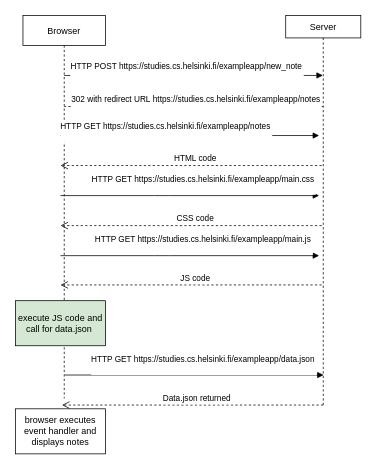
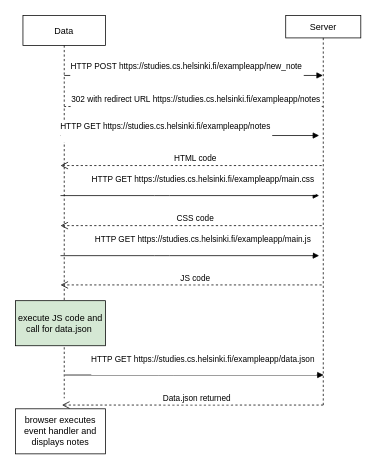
  <mxCell id="0" />
  <mxCell id="1" parent="0" />
- <mxCell id="2" value="Browser" style="shape=umlLifeline;perimeter=lifelinePerimeter;container=1;collapsible=0;recursiveResize=0;rounded=0;shadow=0;strokeWidth=1;" parent="1" vertex="1"><mxGeometry x="30" y="20" width="110" height="510" as="geometry" /></mxCell>
+ <mxCell id="2" value="Data" style="shape=umlLifeline;perimeter=lifelinePerimeter;container=1;collapsible=0;recursiveResize=0;rounded=0;shadow=0;strokeWidth=1;" parent="1" vertex="1"><mxGeometry x="30" y="20" width="110" height="510" as="geometry" /></mxCell>
  <mxCell id="3" value="execute JS code and call for data.json&amp;nbsp;" style="rounded=0;whiteSpace=wrap;html=1;fontColor=#000000;fillColor=#d5e8d4;" parent="2" vertex="1"><mxGeometry x="-10" y="380" width="120" height="60" as="geometry" /></mxCell>
  <mxCell id="4" value="Server" style="shape=umlLifeline;perimeter=lifelinePerimeter;container=1;collapsible=0;recursiveResize=0;rounded=0;shadow=0;strokeWidth=1;size=30;" parent="1" vertex="1"><mxGeometry x="380" y="20" width="100" height="520" as="geometry" /></mxCell>
  <mxCell id="5" value="HTTP POST https://studies.cs.helsinki.fi/exampleapp/new_note&#10; " style="verticalAlign=bottom;endArrow=block;shadow=0;strokeWidth=1;fontColor=#000000;" parent="1" target="4" edge="1"><mxGeometry x="-0.051" y="-10" relative="1" as="geometry"><mxPoint x="85" y="100" as="sourcePoint" /><mxPoint x="255" y="100" as="targetPoint" /><Array as="points"><mxPoint x="220" y="100" /></Array><mxPoint as="offset" /></mxGeometry></mxCell>
  <mxCell id="6" value="302 with redirect URL https://studies.cs.helsinki.fi/exampleapp/notes&#10; " style="verticalAlign=bottom;endArrow=none;dashed=1;endSize=8;shadow=0;strokeWidth=1;entryX=0.5;entryY=0.238;entryDx=0;entryDy=0;entryPerimeter=0;" parent="1" source="4" target="2" edge="1"><mxGeometry x="-0.021" y="12" relative="1" as="geometry"><mxPoint x="265" y="226" as="targetPoint" /><mxPoint x="100" y="226" as="sourcePoint" /><mxPoint as="offset" /></mxGeometry></mxCell>
  <mxCell id="7" value="HTTP GET https://studies.cs.helsinki.fi/exampleapp/notes&#10; " style="verticalAlign=bottom;endArrow=block;shadow=0;strokeWidth=1;fontColor=#000000;" parent="1" edge="1"><mxGeometry x="-0.187" y="-10" relative="1" as="geometry"><mxPoint x="80" y="180" as="sourcePoint" /><mxPoint x="424.5" y="180" as="targetPoint" /><Array as="points"><mxPoint x="215" y="180" /></Array><mxPoint as="offset" /></mxGeometry></mxCell>
  <mxCell id="8" value="HTML code" style="verticalAlign=bottom;endArrow=open;dashed=1;endSize=8;shadow=0;strokeWidth=1;entryX=0.516;entryY=0.405;entryDx=0;entryDy=0;entryPerimeter=0;" parent="1" edge="1"><mxGeometry x="-0.031" relative="1" as="geometry"><mxPoint x="80" y="220" as="targetPoint" /><mxPoint x="427.9" y="220" as="sourcePoint" /><mxPoint x="1" as="offset" /></mxGeometry></mxCell>
  <mxCell id="9" value="HTTP GET https://studies.cs.helsinki.fi/exampleapp/main.css&#10; " style="verticalAlign=bottom;endArrow=block;shadow=0;strokeWidth=1;fontColor=#000000;" parent="1" edge="1"><mxGeometry x="0.103" relative="1" as="geometry"><mxPoint x="80" y="260" as="sourcePoint" /><mxPoint x="424.5" y="260" as="targetPoint" /><Array as="points"><mxPoint x="215" y="260" /></Array><mxPoint as="offset" /></mxGeometry></mxCell>
  <mxCell id="10" value="CSS code" style="verticalAlign=bottom;endArrow=open;dashed=1;endSize=8;shadow=0;strokeWidth=1;entryX=0.516;entryY=0.405;entryDx=0;entryDy=0;entryPerimeter=0;" parent="1" edge="1"><mxGeometry x="-0.031" relative="1" as="geometry"><mxPoint x="80" y="300" as="targetPoint" /><mxPoint x="427.9" y="300" as="sourcePoint" /><mxPoint x="1" as="offset" /></mxGeometry></mxCell>
  <mxCell id="11" value="HTTP GET https://studies.cs.helsinki.fi/exampleapp/main.js&#10; " style="verticalAlign=bottom;endArrow=block;shadow=0;strokeWidth=1;fontColor=#000000;" parent="1" edge="1"><mxGeometry x="0.103" relative="1" as="geometry"><mxPoint x="80" y="340" as="sourcePoint" /><mxPoint x="424.5" y="340" as="targetPoint" /><Array as="points"><mxPoint x="215" y="340" /></Array><mxPoint as="offset" /></mxGeometry></mxCell>
  <mxCell id="12" value="JS code" style="verticalAlign=bottom;endArrow=open;dashed=1;endSize=8;shadow=0;strokeWidth=1;entryX=0.516;entryY=0.405;entryDx=0;entryDy=0;entryPerimeter=0;" parent="1" edge="1"><mxGeometry x="-0.031" relative="1" as="geometry"><mxPoint x="80" y="379" as="targetPoint" /><mxPoint x="427.9" y="379" as="sourcePoint" /><mxPoint x="1" as="offset" /></mxGeometry></mxCell>
  <mxCell id="13" value="HTTP GET https://studies.cs.helsinki.fi/exampleapp/data.json&#10; " style="verticalAlign=bottom;endArrow=block;shadow=0;strokeWidth=1;fontColor=#000000;" edge="1" parent="1"><mxGeometry x="0.068" y="-1" relative="1" as="geometry"><mxPoint x="86" y="499" as="sourcePoint" /><mxPoint x="430.5" y="499" as="targetPoint" /><Array as="points"><mxPoint x="221" y="499" /></Array><mxPoint as="offset" /></mxGeometry></mxCell>
  <mxCell id="14" value="Data.json returned" style="verticalAlign=bottom;endArrow=open;dashed=1;endSize=8;shadow=0;strokeWidth=1;entryX=0.516;entryY=0.405;entryDx=0;entryDy=0;entryPerimeter=0;" edge="1" parent="1"><mxGeometry x="-0.031" relative="1" as="geometry"><mxPoint x="82" y="539" as="targetPoint" /><mxPoint x="429.9" y="539" as="sourcePoint" /><mxPoint x="1" as="offset" /></mxGeometry></mxCell>
  <mxCell id="15" value="browser executes event handler and displays notes" style="rounded=0;whiteSpace=wrap;html=1;fontColor=#000000;" vertex="1" parent="1"><mxGeometry x="20" y="544" width="120" height="60" as="geometry" /></mxCell>
